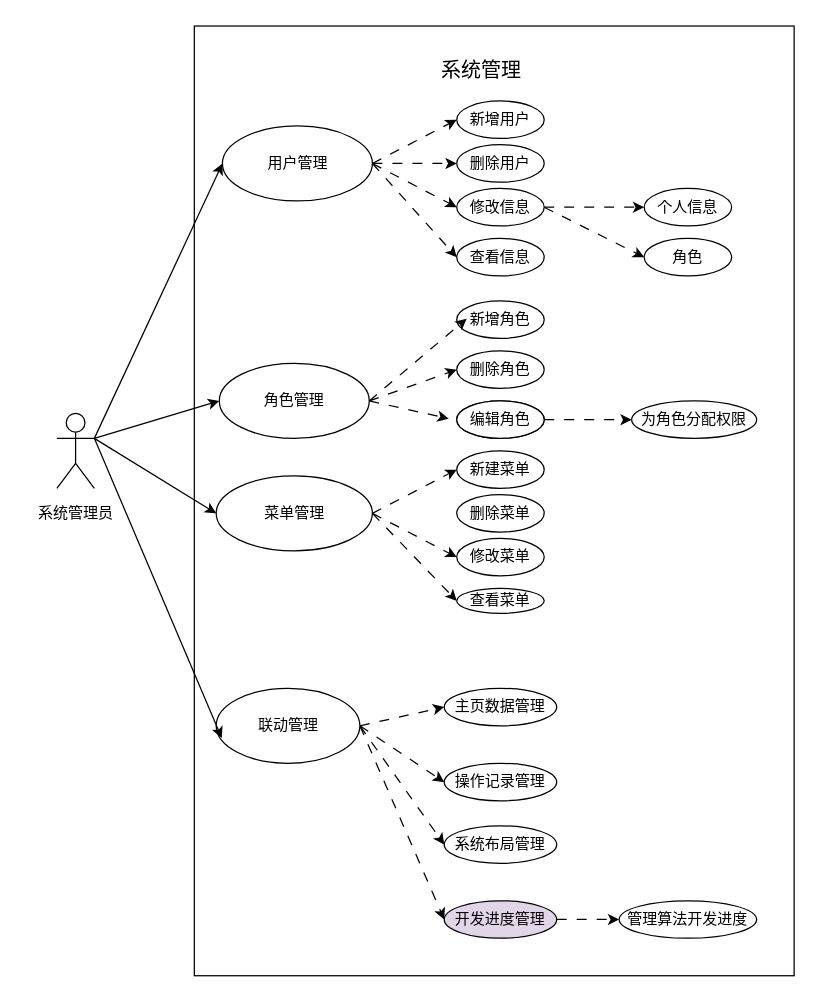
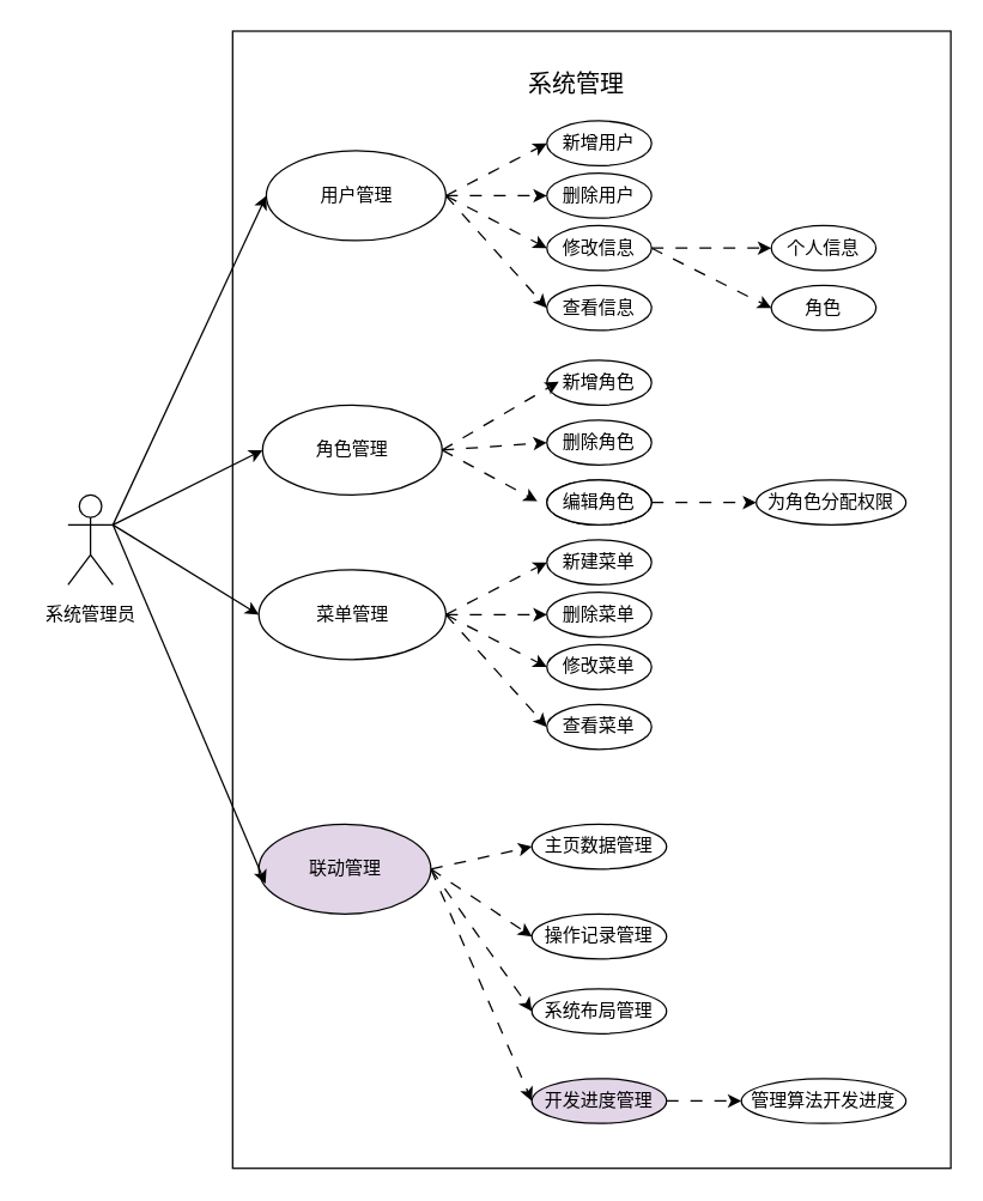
  <mxCell id="0" />
  <mxCell id="1" parent="0" />
  <mxCell id="2" value="&lt;span style=&quot;color: rgba(0, 0, 0, 0); font-family: monospace; font-size: 0px; text-align: start; text-wrap-mode: nowrap;&quot;&gt;%3CmxGraphModel%3E%3Croot%3E%3CmxCell%20id%3D%220%22%2F%3E%3CmxCell%20id%3D%221%22%20parent%3D%220%22%2F%3E%3CmxCell%20id%3D%222%22%20value%3D%22%E7%BC%96%E8%BE%91%E8%A7%92%E8%89%B2%22%20style%3D%22ellipse%3BwhiteSpace%3Dwrap%3Bhtml%3D1%3B%22%20vertex%3D%221%22%20parent%3D%221%22%3E%3CmxGeometry%20x%3D%22390%22%20y%3D%22310%22%20width%3D%2270%22%20height%3D%2230%22%20as%3D%22geometry%22%2F%3E%3C%2FmxCell%3E%3C%2Froot%3E%3C%2FmxGraphModel%3E&lt;/span&gt;" style="rounded=0;whiteSpace=wrap;html=1;" vertex="1" parent="1"><mxGeometry x="155" y="20" width="480" height="760" as="geometry" /></mxCell>
  <mxCell id="3" style="rounded=0;orthogonalLoop=1;jettySize=auto;html=1;exitX=1;exitY=0.333;exitDx=0;exitDy=0;exitPerimeter=0;entryX=0;entryY=0.5;entryDx=0;entryDy=0;" edge="1" parent="1" source="6" target="11"><mxGeometry relative="1" as="geometry" /></mxCell>
  <mxCell id="4" style="rounded=0;orthogonalLoop=1;jettySize=auto;html=1;exitX=1;exitY=0.333;exitDx=0;exitDy=0;exitPerimeter=0;entryX=0;entryY=0.5;entryDx=0;entryDy=0;" edge="1" parent="1" source="6" target="13"><mxGeometry relative="1" as="geometry" /></mxCell>
  <mxCell id="5" style="rounded=0;orthogonalLoop=1;jettySize=auto;html=1;exitX=1;exitY=0.333;exitDx=0;exitDy=0;exitPerimeter=0;entryX=0;entryY=0.5;entryDx=0;entryDy=0;" edge="1" parent="1" source="6" target="18"><mxGeometry relative="1" as="geometry" /></mxCell>
  <mxCell id="6" value="Actor" style="shape=umlActor;verticalLabelPosition=bottom;verticalAlign=top;html=1;outlineConnect=0;fontColor=none;noLabel=1;" vertex="1" parent="1"><mxGeometry x="45" y="330" width="30" height="60" as="geometry" /></mxCell>
  <mxCell id="7" style="rounded=0;orthogonalLoop=1;jettySize=auto;html=1;exitX=1;exitY=0.5;exitDx=0;exitDy=0;entryX=0;entryY=0.5;entryDx=0;entryDy=0;dashed=1;dashPattern=8 8;" edge="1" parent="1" source="11" target="25"><mxGeometry relative="1" as="geometry" /></mxCell>
  <mxCell id="8" style="rounded=0;orthogonalLoop=1;jettySize=auto;html=1;exitX=1;exitY=0.5;exitDx=0;exitDy=0;entryX=0;entryY=0.5;entryDx=0;entryDy=0;dashed=1;dashPattern=8 8;" edge="1" parent="1" source="11" target="26"><mxGeometry relative="1" as="geometry" /></mxCell>
  <mxCell id="9" style="rounded=0;orthogonalLoop=1;jettySize=auto;html=1;exitX=1;exitY=0.5;exitDx=0;exitDy=0;entryX=0;entryY=0.5;entryDx=0;entryDy=0;dashed=1;dashPattern=8 8;" edge="1" parent="1" source="11" target="29"><mxGeometry relative="1" as="geometry" /></mxCell>
  <mxCell id="10" style="rounded=0;orthogonalLoop=1;jettySize=auto;html=1;exitX=1;exitY=0.5;exitDx=0;exitDy=0;entryX=0;entryY=0.5;entryDx=0;entryDy=0;dashed=1;dashPattern=8 8;" edge="1" parent="1" source="11" target="30"><mxGeometry relative="1" as="geometry" /></mxCell>
  <mxCell id="11" value="用户管理" style="ellipse;whiteSpace=wrap;html=1;" vertex="1" parent="1"><mxGeometry x="177.5" y="100" width="120" height="60" as="geometry" /></mxCell>
  <mxCell id="12" style="rounded=0;orthogonalLoop=1;jettySize=auto;html=1;exitX=1;exitY=0.5;exitDx=0;exitDy=0;entryX=0;entryY=0.5;entryDx=0;entryDy=0;dashed=1;dashPattern=8 8;" edge="1" parent="1" source="13" target="36"><mxGeometry relative="1" as="geometry" /></mxCell>
- <mxCell id="13" value="角色管理" style="ellipse;whiteSpace=wrap;html=1;" vertex="1" parent="1"><mxGeometry x="175" y="290" width="120" height="60" as="geometry" /></mxCell>
+ <mxCell id="13" value="角色管理" style="ellipse;whiteSpace=wrap;html=1;" vertex="1" parent="1"><mxGeometry x="175" y="270" width="120" height="60" as="geometry" /></mxCell>
  <mxCell id="14" style="rounded=0;orthogonalLoop=1;jettySize=auto;html=1;exitX=1;exitY=0.5;exitDx=0;exitDy=0;entryX=0;entryY=0.5;entryDx=0;entryDy=0;dashed=1;dashPattern=8 8;" edge="1" parent="1" source="18" target="41"><mxGeometry relative="1" as="geometry" /></mxCell>
+ <mxCell id="15" style="rounded=0;orthogonalLoop=1;jettySize=auto;html=1;exitX=1;exitY=0.5;exitDx=0;exitDy=0;entryX=0;entryY=0.5;entryDx=0;entryDy=0;dashed=1;dashPattern=8 8;" edge="1" parent="1" source="18" target="42"><mxGeometry relative="1" as="geometry" /></mxCell>
  <mxCell id="16" style="rounded=0;orthogonalLoop=1;jettySize=auto;html=1;exitX=1;exitY=0.5;exitDx=0;exitDy=0;entryX=0;entryY=0.5;entryDx=0;entryDy=0;dashed=1;dashPattern=8 8;" edge="1" parent="1" source="18" target="43"><mxGeometry relative="1" as="geometry" /></mxCell>
  <mxCell id="17" style="rounded=0;orthogonalLoop=1;jettySize=auto;html=1;exitX=1;exitY=0.5;exitDx=0;exitDy=0;entryX=0;entryY=0.5;entryDx=0;entryDy=0;dashed=1;dashPattern=8 8;" edge="1" parent="1" source="18" target="44"><mxGeometry relative="1" as="geometry" /></mxCell>
  <mxCell id="18" value="菜单管理" style="ellipse;whiteSpace=wrap;html=1;" vertex="1" parent="1"><mxGeometry x="172.5" y="380" width="125" height="60" as="geometry" /></mxCell>
  <mxCell id="19" style="rounded=0;orthogonalLoop=1;jettySize=auto;html=1;exitX=1;exitY=0.5;exitDx=0;exitDy=0;entryX=0;entryY=0.5;entryDx=0;entryDy=0;dashed=1;dashPattern=8 8;" edge="1" parent="1" source="23" target="45"><mxGeometry relative="1" as="geometry" /></mxCell>
  <mxCell id="20" style="rounded=0;orthogonalLoop=1;jettySize=auto;html=1;exitX=1;exitY=0.5;exitDx=0;exitDy=0;entryX=0;entryY=0.5;entryDx=0;entryDy=0;dashed=1;dashPattern=8 8;" edge="1" parent="1" source="23" target="46"><mxGeometry relative="1" as="geometry" /></mxCell>
  <mxCell id="21" style="rounded=0;orthogonalLoop=1;jettySize=auto;html=1;exitX=1;exitY=0.5;exitDx=0;exitDy=0;entryX=0;entryY=0.5;entryDx=0;entryDy=0;dashed=1;dashPattern=8 8;" edge="1" parent="1" source="23" target="49"><mxGeometry relative="1" as="geometry" /></mxCell>
  <mxCell id="22" style="rounded=0;orthogonalLoop=1;jettySize=auto;html=1;exitX=1;exitY=0.5;exitDx=0;exitDy=0;entryX=0;entryY=0.5;entryDx=0;entryDy=0;dashed=1;dashPattern=8 8;" edge="1" parent="1" source="23" target="48"><mxGeometry relative="1" as="geometry" /></mxCell>
- <mxCell id="23" value="联动管理" style="ellipse;whiteSpace=wrap;html=1;" vertex="1" parent="1"><mxGeometry x="172.5" y="550" width="115" height="60" as="geometry" /></mxCell>
+ <mxCell id="23" value="联动管理" style="ellipse;whiteSpace=wrap;html=1;fillColor=#e1d5e7;" vertex="1" parent="1"><mxGeometry x="172.5" y="550" width="115" height="60" as="geometry" /></mxCell>
  <mxCell id="24" value="系统管理" style="text;strokeColor=none;align=center;fillColor=none;html=1;verticalAlign=middle;whiteSpace=wrap;rounded=0;fontSize=16;" vertex="1" parent="1"><mxGeometry x="345" y="40" width="80" height="30" as="geometry" /></mxCell>
  <mxCell id="25" value="新增用户" style="ellipse;whiteSpace=wrap;html=1;" vertex="1" parent="1"><mxGeometry x="365" y="80" width="70" height="30" as="geometry" /></mxCell>
  <mxCell id="26" value="删除用户" style="ellipse;whiteSpace=wrap;html=1;" vertex="1" parent="1"><mxGeometry x="365" y="115" width="70" height="30" as="geometry" /></mxCell>
  <mxCell id="27" style="rounded=0;orthogonalLoop=1;jettySize=auto;html=1;exitX=1;exitY=0.5;exitDx=0;exitDy=0;entryX=0;entryY=0.5;entryDx=0;entryDy=0;dashed=1;dashPattern=8 8;" edge="1" parent="1" source="29" target="31"><mxGeometry relative="1" as="geometry" /></mxCell>
  <mxCell id="28" style="rounded=0;orthogonalLoop=1;jettySize=auto;html=1;exitX=1;exitY=0.5;exitDx=0;exitDy=0;entryX=0;entryY=0.5;entryDx=0;entryDy=0;dashed=1;dashPattern=8 8;" edge="1" parent="1" source="29" target="32"><mxGeometry relative="1" as="geometry" /></mxCell>
  <mxCell id="29" value="修改信息" style="ellipse;whiteSpace=wrap;html=1;" vertex="1" parent="1"><mxGeometry x="365" y="150" width="70" height="30" as="geometry" /></mxCell>
  <mxCell id="30" value="查看信息" style="ellipse;whiteSpace=wrap;html=1;" vertex="1" parent="1"><mxGeometry x="365" y="190" width="70" height="30" as="geometry" /></mxCell>
  <mxCell id="31" value="个人信息" style="ellipse;whiteSpace=wrap;html=1;" vertex="1" parent="1"><mxGeometry x="515" y="150" width="70" height="30" as="geometry" /></mxCell>
  <mxCell id="32" value="角色" style="ellipse;whiteSpace=wrap;html=1;" vertex="1" parent="1"><mxGeometry x="515" y="190" width="70" height="30" as="geometry" /></mxCell>
  <mxCell id="33" value="新增角色" style="ellipse;whiteSpace=wrap;html=1;" vertex="1" parent="1"><mxGeometry x="365" y="240" width="70" height="30" as="geometry" /></mxCell>
  <mxCell id="34" style="rounded=0;orthogonalLoop=1;jettySize=auto;html=1;exitX=1;exitY=0.5;exitDx=0;exitDy=0;entryX=0;entryY=0.5;entryDx=0;entryDy=0;dashed=1;dashPattern=8 8;" edge="1" parent="1" source="35" target="37"><mxGeometry relative="1" as="geometry" /></mxCell>
  <mxCell id="35" value="编辑角色" style="ellipse;whiteSpace=wrap;html=1;" vertex="1" parent="1"><mxGeometry x="365" y="320" width="70" height="30" as="geometry" /></mxCell>
  <mxCell id="36" value="删除角色" style="ellipse;whiteSpace=wrap;html=1;" vertex="1" parent="1"><mxGeometry x="365" y="280" width="70" height="30" as="geometry" /></mxCell>
  <mxCell id="37" value="为角色分配权限" style="ellipse;whiteSpace=wrap;html=1;" vertex="1" parent="1"><mxGeometry x="505" y="320" width="100" height="30" as="geometry" /></mxCell>
  <mxCell id="38" style="rounded=0;orthogonalLoop=1;jettySize=auto;html=1;exitX=1;exitY=0.5;exitDx=0;exitDy=0;entryX=0.114;entryY=0.473;entryDx=0;entryDy=0;entryPerimeter=0;dashed=1;dashPattern=8 8;" edge="1" parent="1" source="13" target="33"><mxGeometry relative="1" as="geometry" /></mxCell>
  <mxCell id="39" style="rounded=0;orthogonalLoop=1;jettySize=auto;html=1;exitX=1;exitY=0.5;exitDx=0;exitDy=0;dashed=1;dashPattern=8 8;entryX=-0.091;entryY=0.473;entryDx=0;entryDy=0;entryPerimeter=0;" edge="1" parent="1" source="13" target="40"><mxGeometry relative="1" as="geometry"><mxPoint x="353" y="303" as="targetPoint" /></mxGeometry></mxCell>
  <mxCell id="40" value="编辑角色" style="ellipse;whiteSpace=wrap;html=1;" vertex="1" parent="1"><mxGeometry x="365" y="320" width="70" height="30" as="geometry" /></mxCell>
  <mxCell id="41" value="新建菜单" style="ellipse;whiteSpace=wrap;html=1;" vertex="1" parent="1"><mxGeometry x="365" y="360" width="70" height="30" as="geometry" /></mxCell>
  <mxCell id="42" value="删除菜单" style="ellipse;whiteSpace=wrap;html=1;" vertex="1" parent="1"><mxGeometry x="365" y="395" width="70" height="30" as="geometry" /></mxCell>
  <mxCell id="43" value="修改菜单" style="ellipse;whiteSpace=wrap;html=1;" vertex="1" parent="1"><mxGeometry x="365" y="430" width="70" height="30" as="geometry" /></mxCell>
- <mxCell id="44" value="查看菜单" style="ellipse;whiteSpace=wrap;html=1;" vertex="1" parent="1"><mxGeometry x="365" y="470" width="70" height="20" as="geometry" /></mxCell>
+ <mxCell id="44" value="查看菜单" style="ellipse;whiteSpace=wrap;html=1;" vertex="1" parent="1"><mxGeometry x="365" y="470" width="70" height="30" as="geometry" /></mxCell>
  <mxCell id="45" value="主页数据管理" style="ellipse;whiteSpace=wrap;html=1;" vertex="1" parent="1"><mxGeometry x="355" y="550" width="90" height="30" as="geometry" /></mxCell>
  <mxCell id="46" value="操作记录管理" style="ellipse;whiteSpace=wrap;html=1;" vertex="1" parent="1"><mxGeometry x="355" y="610" width="90" height="30" as="geometry" /></mxCell>
  <mxCell id="47" style="rounded=0;orthogonalLoop=1;jettySize=auto;html=1;exitX=1;exitY=0.5;exitDx=0;exitDy=0;entryX=0;entryY=0.5;entryDx=0;entryDy=0;dashed=1;dashPattern=8 8;" edge="1" parent="1" source="48" target="50"><mxGeometry relative="1" as="geometry" /></mxCell>
  <mxCell id="48" value="开发进度管理" style="ellipse;whiteSpace=wrap;html=1;fillColor=#e1d5e7;" vertex="1" parent="1"><mxGeometry x="355" y="720" width="90" height="30" as="geometry" /></mxCell>
  <mxCell id="49" value="系统布局管理" style="ellipse;whiteSpace=wrap;html=1;" vertex="1" parent="1"><mxGeometry x="355" y="660" width="90" height="30" as="geometry" /></mxCell>
  <mxCell id="50" value="管理算法开发进度" style="ellipse;whiteSpace=wrap;html=1;" vertex="1" parent="1"><mxGeometry x="495" y="720" width="110" height="30" as="geometry" /></mxCell>
  <mxCell id="51" value="系统管理员" style="text;html=1;align=center;verticalAlign=middle;resizable=0;points=[];autosize=1;strokeColor=none;fillColor=none;" vertex="1" parent="1"><mxGeometry x="20" y="395" width="80" height="30" as="geometry" /></mxCell>
  <mxCell id="52" style="rounded=0;orthogonalLoop=1;jettySize=auto;html=1;exitX=1;exitY=0.333;exitDx=0;exitDy=0;exitPerimeter=0;entryX=0.039;entryY=0.663;entryDx=0;entryDy=0;entryPerimeter=0;" edge="1" parent="1" source="6" target="23"><mxGeometry relative="1" as="geometry" /></mxCell>
